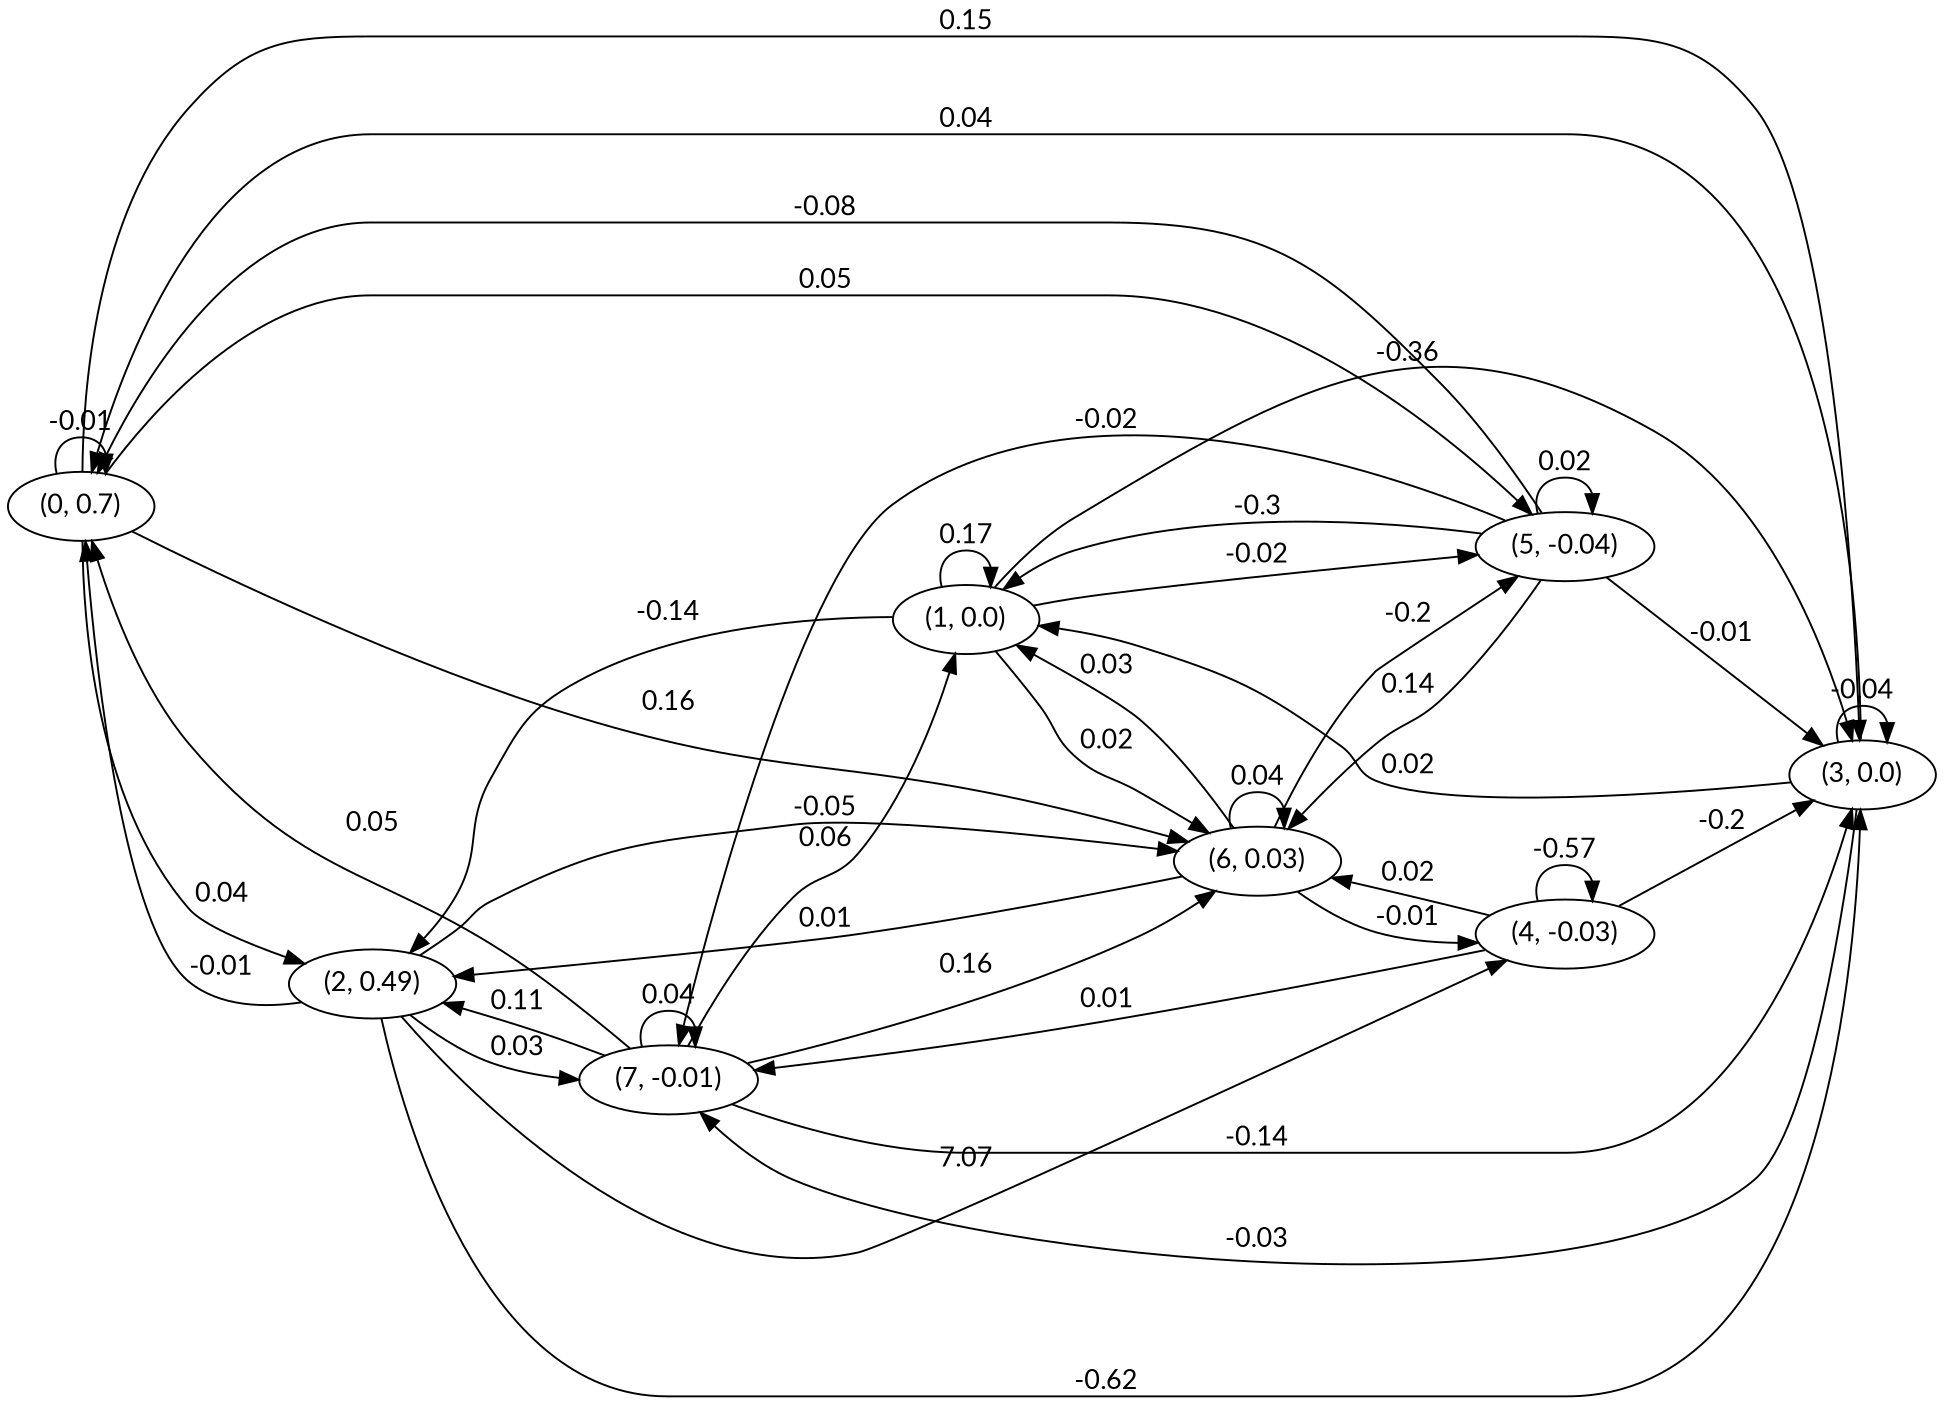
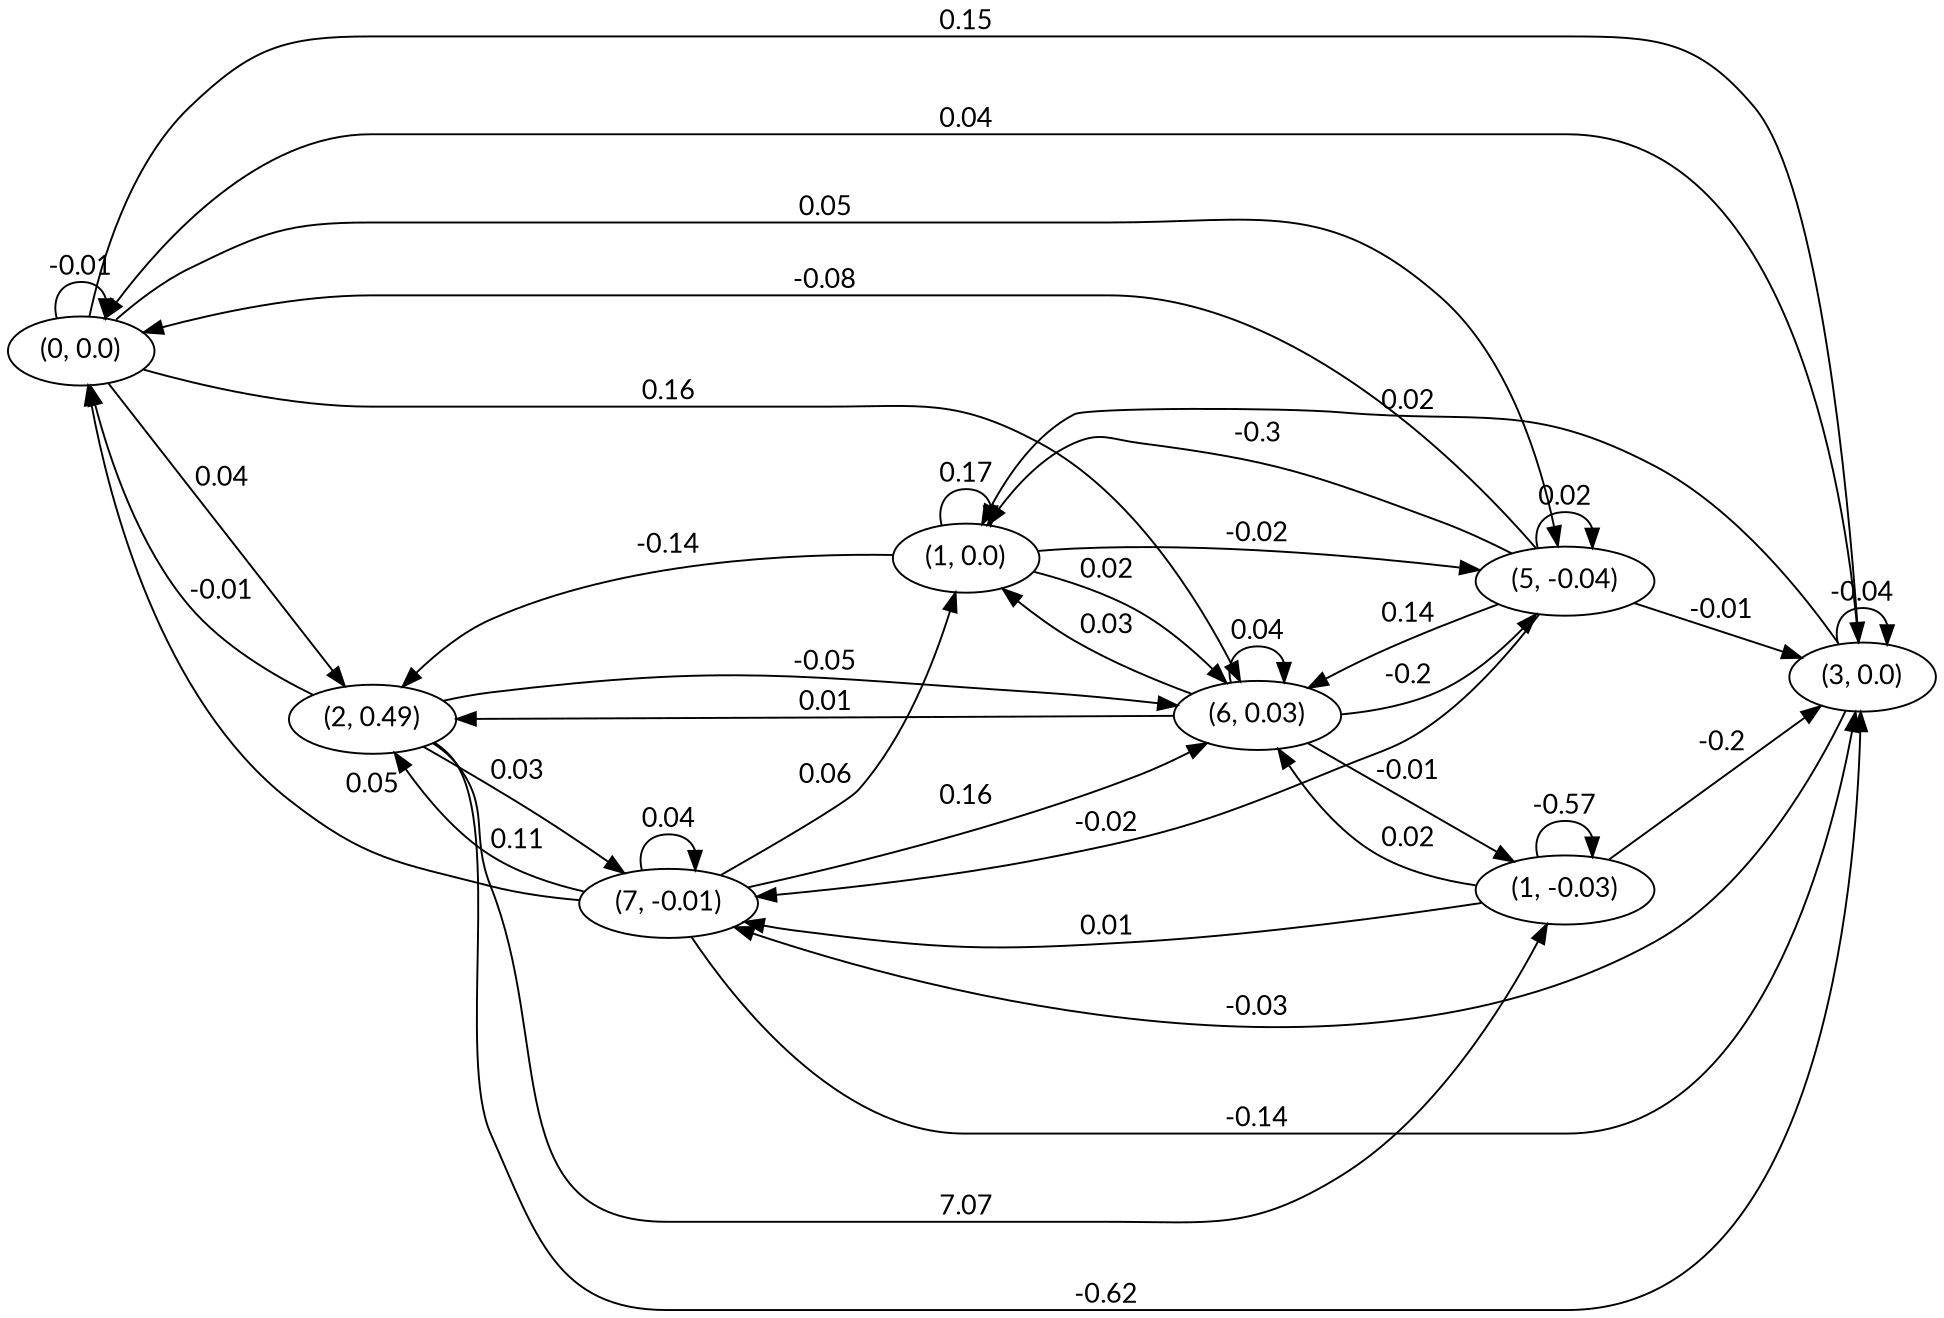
  digraph {
    fontname=Lato
    rankdir=LR
    node [fontname=Lato]
    edge [fontname=Lato]
-   n1 [label="(0, 0.7)"]
+   n1 [label="(0, 0.0)"]
    n2 [label="(2, 0.49)"]
    n3 [label="(3, 0.0)"]
    n4 [label="(5, -0.04)"]
    n5 [label="(6, 0.03)"]
-   n6 [label="(4, -0.03)"]
+   n6 [label="(1, -0.03)"]
    n7 [label="(7, -0.01)"]
    n8 [label="(1, 0.0)"]
    n1 -> n1 [label=-0.01]
    n1 -> n2 [label=0.04]
    n1 -> n3 [label=0.15]
    n1 -> n4 [label=0.05]
    n1 -> n5 [label=0.16]
    n2 -> n1 [label=-0.01]
    n2 -> n3 [label=-0.62]
    n2 -> n5 [label=-0.05]
    n2 -> n6 [label=7.07]
    n2 -> n7 [label=0.03]
    n3 -> n1 [label=0.04]
    n3 -> n3 [label=-0.04]
    n3 -> n7 [label=-0.03]
    n3 -> n8 [label=0.02]
    n4 -> n1 [label=-0.08]
    n4 -> n3 [label=-0.01]
    n4 -> n4 [label=0.02]
    n4 -> n5 [label=0.14]
    n4 -> n7 [label=-0.02]
    n4 -> n8 [label=-0.3]
    n5 -> n2 [label=0.01]
    n5 -> n4 [label=-0.2]
    n5 -> n5 [label=0.04]
    n5 -> n6 [label=-0.01]
    n5 -> n8 [label=0.03]
    n6 -> n3 [label=-0.2]
    n6 -> n5 [label=0.02]
    n6 -> n6 [label=-0.57]
    n6 -> n7 [label=0.01]
    n7 -> n1 [label=0.05]
    n7 -> n2 [label=0.11]
    n7 -> n3 [label=-0.14]
    n7 -> n5 [label=0.16]
    n7 -> n7 [label=0.04]
    n7 -> n8 [label=0.06]
    n8 -> n2 [label=-0.14]
-   n8 -> n3 [label=-0.36]
    n8 -> n4 [label=-0.02]
    n8 -> n5 [label=0.02]
    n8 -> n8 [label=0.17]
  }
